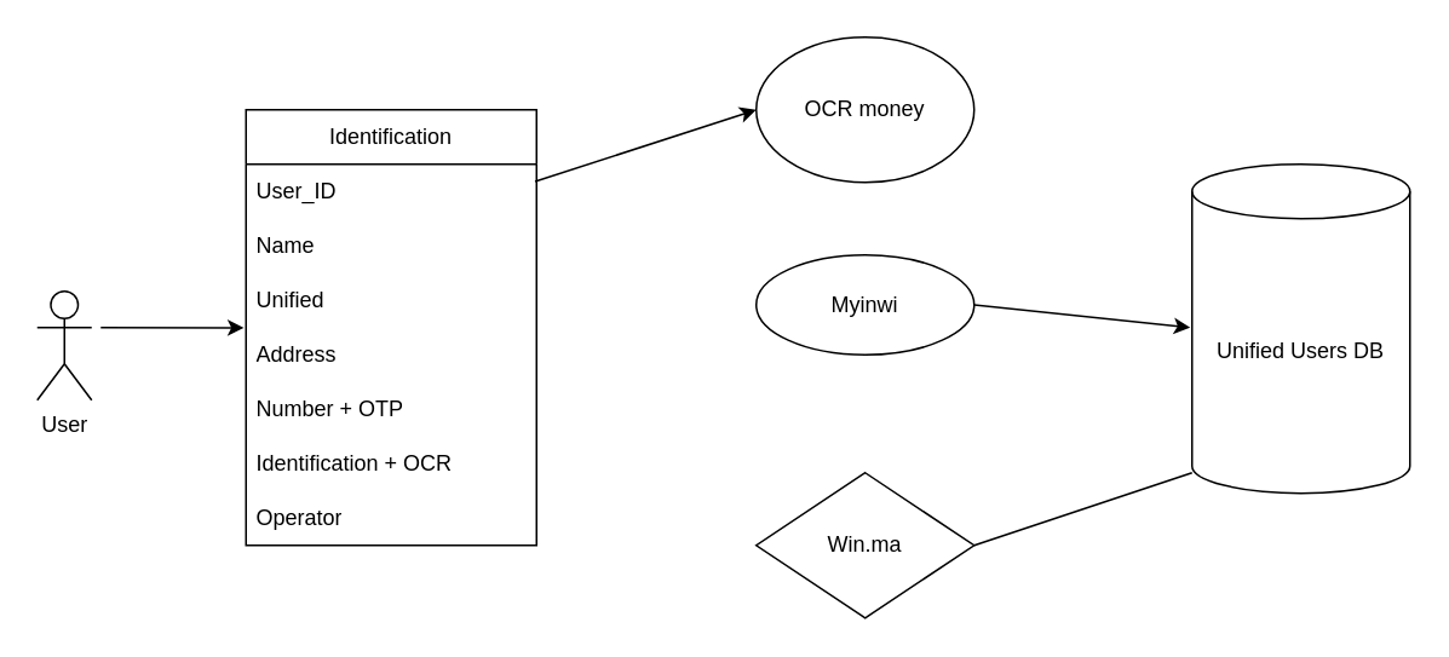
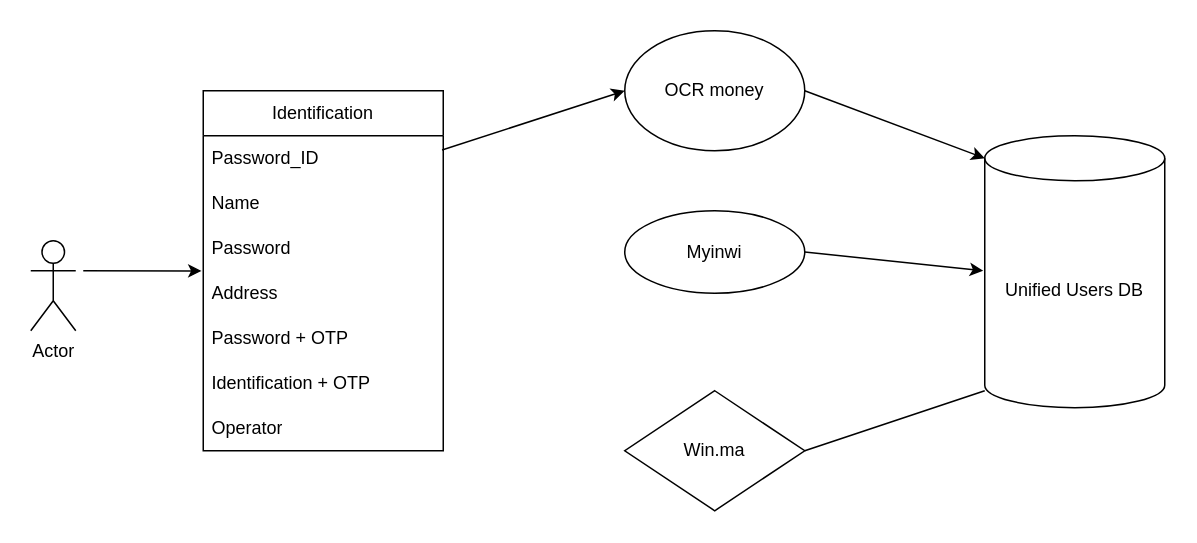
  <mxCell id="0" />
  <mxCell id="1" parent="0" />
  <mxCell id="2" value="Identification" style="swimlane;fontStyle=0;childLayout=stackLayout;horizontal=1;startSize=30;horizontalStack=0;resizeParent=1;resizeParentMax=0;resizeLast=0;collapsible=1;marginBottom=0;whiteSpace=wrap;html=1;" vertex="1" parent="1"><mxGeometry x="135" y="60" width="160" height="240" as="geometry" /></mxCell>
- <mxCell id="3" value="User_ID&lt;span style=&quot;white-space: pre;&quot;&gt;&#09;&lt;span style=&quot;white-space: pre;&quot;&gt;&#09;&lt;/span&gt;&lt;/span&gt;" style="text;strokeColor=none;fillColor=none;align=left;verticalAlign=middle;spacingLeft=4;spacingRight=4;overflow=hidden;points=[[0,0.5],[1,0.5]];portConstraint=eastwest;rotatable=0;whiteSpace=wrap;html=1;" vertex="1" parent="2"><mxGeometry y="30" width="160" height="30" as="geometry" /></mxCell>
+ <mxCell id="3" value="Password_ID&lt;span style=&quot;white-space: pre;&quot;&gt;&#09;&lt;span style=&quot;white-space: pre;&quot;&gt;&#09;&lt;/span&gt;&lt;/span&gt;" style="text;strokeColor=none;fillColor=none;align=left;verticalAlign=middle;spacingLeft=4;spacingRight=4;overflow=hidden;points=[[0,0.5],[1,0.5]];portConstraint=eastwest;rotatable=0;whiteSpace=wrap;html=1;" vertex="1" parent="2"><mxGeometry y="30" width="160" height="30" as="geometry" /></mxCell>
  <mxCell id="4" value="Name" style="text;strokeColor=none;fillColor=none;align=left;verticalAlign=middle;spacingLeft=4;spacingRight=4;overflow=hidden;points=[[0,0.5],[1,0.5]];portConstraint=eastwest;rotatable=0;whiteSpace=wrap;html=1;glass=0;" vertex="1" parent="2"><mxGeometry y="60" width="160" height="30" as="geometry" /></mxCell>
- <mxCell id="5" value="Unified" style="text;strokeColor=none;fillColor=none;align=left;verticalAlign=middle;spacingLeft=4;spacingRight=4;overflow=hidden;points=[[0,0.5],[1,0.5]];portConstraint=eastwest;rotatable=0;whiteSpace=wrap;html=1;" vertex="1" parent="2"><mxGeometry y="90" width="160" height="30" as="geometry" /></mxCell>
+ <mxCell id="5" value="Password" style="text;strokeColor=none;fillColor=none;align=left;verticalAlign=middle;spacingLeft=4;spacingRight=4;overflow=hidden;points=[[0,0.5],[1,0.5]];portConstraint=eastwest;rotatable=0;whiteSpace=wrap;html=1;" vertex="1" parent="2"><mxGeometry y="90" width="160" height="30" as="geometry" /></mxCell>
  <mxCell id="6" value="Address" style="text;strokeColor=none;fillColor=none;align=left;verticalAlign=middle;spacingLeft=4;spacingRight=4;overflow=hidden;points=[[0,0.5],[1,0.5]];portConstraint=eastwest;rotatable=0;whiteSpace=wrap;html=1;" vertex="1" parent="2"><mxGeometry y="120" width="160" height="30" as="geometry" /></mxCell>
- <mxCell id="7" value="Number + OTP" style="text;strokeColor=none;fillColor=none;align=left;verticalAlign=middle;spacingLeft=4;spacingRight=4;overflow=hidden;points=[[0,0.5],[1,0.5]];portConstraint=eastwest;rotatable=0;whiteSpace=wrap;html=1;" vertex="1" parent="2"><mxGeometry y="150" width="160" height="30" as="geometry" /></mxCell>
- <mxCell id="8" value="Identification + OCR" style="text;strokeColor=none;fillColor=none;align=left;verticalAlign=middle;spacingLeft=4;spacingRight=4;overflow=hidden;points=[[0,0.5],[1,0.5]];portConstraint=eastwest;rotatable=0;whiteSpace=wrap;html=1;" vertex="1" parent="2"><mxGeometry y="180" width="160" height="30" as="geometry" /></mxCell>
+ <mxCell id="7" value="Password + OTP" style="text;strokeColor=none;fillColor=none;align=left;verticalAlign=middle;spacingLeft=4;spacingRight=4;overflow=hidden;points=[[0,0.5],[1,0.5]];portConstraint=eastwest;rotatable=0;whiteSpace=wrap;html=1;" vertex="1" parent="2"><mxGeometry y="150" width="160" height="30" as="geometry" /></mxCell>
+ <mxCell id="8" value="Identification + OTP" style="text;strokeColor=none;fillColor=none;align=left;verticalAlign=middle;spacingLeft=4;spacingRight=4;overflow=hidden;points=[[0,0.5],[1,0.5]];portConstraint=eastwest;rotatable=0;whiteSpace=wrap;html=1;" vertex="1" parent="2"><mxGeometry y="180" width="160" height="30" as="geometry" /></mxCell>
  <mxCell id="9" value="Operator" style="text;strokeColor=none;fillColor=none;align=left;verticalAlign=middle;spacingLeft=4;spacingRight=4;overflow=hidden;points=[[0,0.5],[1,0.5]];portConstraint=eastwest;rotatable=0;whiteSpace=wrap;html=1;" vertex="1" parent="2"><mxGeometry y="210" width="160" height="30" as="geometry" /></mxCell>
  <mxCell id="10" value="Unified Users DB" style="shape=cylinder3;whiteSpace=wrap;html=1;boundedLbl=1;backgroundOutline=1;size=15;" vertex="1" parent="1"><mxGeometry x="656" y="90" width="120" height="181.25" as="geometry" /></mxCell>
- <mxCell id="11" value="User" style="shape=umlActor;verticalLabelPosition=bottom;verticalAlign=top;html=1;outlineConnect=0;" vertex="1" parent="1"><mxGeometry x="20" y="160" width="30" height="60" as="geometry" /></mxCell>
+ <mxCell id="11" value="Actor" style="shape=umlActor;verticalLabelPosition=bottom;verticalAlign=top;html=1;outlineConnect=0;" vertex="1" parent="1"><mxGeometry x="20" y="160" width="30" height="60" as="geometry" /></mxCell>
  <mxCell id="12" value="" style="endArrow=classic;html=1;rounded=0;entryX=-0.007;entryY=0.004;entryDx=0;entryDy=0;entryPerimeter=0;" edge="1" parent="1" target="6"><mxGeometry width="50" height="50" relative="1" as="geometry"><mxPoint x="55" y="180" as="sourcePoint" /><mxPoint x="137.08" y="101.012" as="targetPoint" /></mxGeometry></mxCell>
  <mxCell id="13" value="Win.ma" style="rhombus;whiteSpace=wrap;html=1;" vertex="1" parent="1"><mxGeometry x="416" y="260" width="120" height="80" as="geometry" /></mxCell>
  <mxCell id="14" value="Myinwi" style="ellipse;whiteSpace=wrap;html=1;" vertex="1" parent="1"><mxGeometry x="416" y="140" width="120" height="55" as="geometry" /></mxCell>
  <mxCell id="15" value="OCR money" style="ellipse;whiteSpace=wrap;html=1;" vertex="1" parent="1"><mxGeometry x="416" y="20" width="120" height="80" as="geometry" /></mxCell>
  <mxCell id="16" value="" style="endArrow=classic;html=1;rounded=0;exitX=0.995;exitY=0.317;exitDx=0;exitDy=0;exitPerimeter=0;entryX=0;entryY=0.5;entryDx=0;entryDy=0;" edge="1" parent="1" source="3" target="15"><mxGeometry width="50" height="50" relative="1" as="geometry"><mxPoint x="356" y="99.49" as="sourcePoint" /><mxPoint x="406" y="100" as="targetPoint" /></mxGeometry></mxCell>
+ <mxCell id="17" value="" style="endArrow=classic;html=1;rounded=0;entryX=0;entryY=0;entryDx=0;entryDy=15;entryPerimeter=0;exitX=1;exitY=0.5;exitDx=0;exitDy=0;" edge="1" parent="1" source="15" target="10"><mxGeometry width="50" height="50" relative="1" as="geometry"><mxPoint x="536" y="100" as="sourcePoint" /><mxPoint x="586" y="50" as="targetPoint" /></mxGeometry></mxCell>
  <mxCell id="18" value="" style="endArrow=classic;html=1;rounded=0;exitX=1;exitY=0.5;exitDx=0;exitDy=0;" edge="1" parent="1" source="14"><mxGeometry width="50" height="50" relative="1" as="geometry"><mxPoint x="536" y="199.5" as="sourcePoint" /><mxPoint x="655" y="180" as="targetPoint" /></mxGeometry></mxCell>
  <mxCell id="19" value="" style="endArrow=none;html=1;rounded=0;exitX=1;exitY=0.5;exitDx=0;exitDy=0;entryX=0;entryY=0.938;entryDx=0;entryDy=0;entryPerimeter=0;" edge="1" parent="1" source="13" target="10"><mxGeometry width="50" height="50" relative="1" as="geometry"><mxPoint x="536" y="319.5" as="sourcePoint" /><mxPoint x="663" y="260" as="targetPoint" /></mxGeometry></mxCell>
